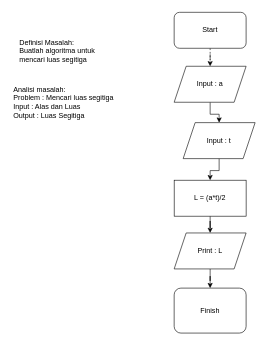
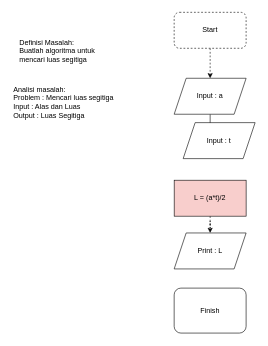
  <mxCell id="0" />
  <mxCell id="1" parent="0" />
  <mxCell id="2" value="" style="edgeStyle=orthogonalEdgeStyle;rounded=0;orthogonalLoop=1;jettySize=auto;html=1;dashed=1;" edge="1" parent="1" source="3" target="8"><mxGeometry relative="1" as="geometry" /></mxCell>
- <mxCell id="3" value="Start" style="rounded=1;whiteSpace=wrap;html=1;" vertex="1" parent="1"><mxGeometry x="290" y="20" width="120" height="60" as="geometry" /></mxCell>
+ <mxCell id="3" value="Start" style="rounded=1;whiteSpace=wrap;html=1;dashed=1;" vertex="1" parent="1"><mxGeometry x="290" y="20" width="120" height="60" as="geometry" /></mxCell>
  <mxCell id="4" value="Finish" style="rounded=1;whiteSpace=wrap;html=1;" vertex="1" parent="1"><mxGeometry x="290" y="480" width="120" height="75" as="geometry" /></mxCell>
  <mxCell id="5" value="Definisi Masalah:&lt;br&gt;&lt;div style=&quot;&quot;&gt;&lt;span style=&quot;background-color: initial;&quot;&gt;Buatlah algoritma untuk mencari luas segitiga&lt;/span&gt;&lt;/div&gt;" style="text;html=1;strokeColor=none;fillColor=none;align=left;verticalAlign=middle;whiteSpace=wrap;rounded=0;" vertex="1" parent="1"><mxGeometry x="30" y="50" width="160" height="70" as="geometry" /></mxCell>
  <mxCell id="6" value="Analisi masalah:&lt;br&gt;Problem : Mencari luas segitiga&lt;br&gt;Input : Alas dan Luas&lt;br&gt;Output : Luas Segitiga" style="text;html=1;strokeColor=none;fillColor=none;align=left;verticalAlign=middle;whiteSpace=wrap;rounded=0;" vertex="1" parent="1"><mxGeometry x="20" y="120" width="210" height="100" as="geometry" /></mxCell>
  <mxCell id="7" value="" style="edgeStyle=orthogonalEdgeStyle;rounded=0;orthogonalLoop=1;jettySize=auto;html=1;" edge="1" parent="1" source="8" target="10"><mxGeometry relative="1" as="geometry" /></mxCell>
- <mxCell id="8" value="Input : a" style="shape=parallelogram;perimeter=parallelogramPerimeter;whiteSpace=wrap;html=1;fixedSize=1;" vertex="1" parent="1"><mxGeometry x="290" y="110" width="120" height="60" as="geometry" /></mxCell>
- <mxCell id="9" style="edgeStyle=orthogonalEdgeStyle;rounded=0;orthogonalLoop=1;jettySize=auto;html=1;exitX=0.5;exitY=1;exitDx=0;exitDy=0;" edge="1" parent="1" source="10" target="12"><mxGeometry relative="1" as="geometry" /></mxCell>
+ <mxCell id="8" value="Input : a" style="shape=parallelogram;perimeter=parallelogramPerimeter;whiteSpace=wrap;html=1;fixedSize=1;" vertex="1" parent="1"><mxGeometry x="290" y="130" width="120" height="60" as="geometry" /></mxCell>
  <mxCell id="10" value="Input : t" style="shape=parallelogram;perimeter=parallelogramPerimeter;whiteSpace=wrap;html=1;fixedSize=1;" vertex="1" parent="1"><mxGeometry x="305" y="204" width="120" height="60" as="geometry" /></mxCell>
- <mxCell id="11" value="" style="edgeStyle=orthogonalEdgeStyle;rounded=0;orthogonalLoop=1;jettySize=auto;html=1;" edge="1" parent="1" source="12" target="14"><mxGeometry relative="1" as="geometry" /></mxCell>
- <mxCell id="12" value="L = (a*t)/2" style="rounded=0;whiteSpace=wrap;html=1;" vertex="1" parent="1"><mxGeometry x="290" y="300" width="120" height="60" as="geometry" /></mxCell>
- <mxCell id="13" value="" style="edgeStyle=orthogonalEdgeStyle;rounded=0;orthogonalLoop=1;jettySize=auto;html=1;" edge="1" parent="1" source="14" target="4"><mxGeometry relative="1" as="geometry" /></mxCell>
+ <mxCell id="11" value="" style="edgeStyle=orthogonalEdgeStyle;rounded=0;orthogonalLoop=1;jettySize=auto;html=1;dashed=1;" edge="1" parent="1" source="12" target="14"><mxGeometry relative="1" as="geometry" /></mxCell>
+ <mxCell id="12" value="L = (a*t)/2" style="rounded=0;whiteSpace=wrap;html=1;fillColor=#f8cecc;" vertex="1" parent="1"><mxGeometry x="290" y="300" width="120" height="60" as="geometry" /></mxCell>
  <mxCell id="14" value="Print : L" style="shape=parallelogram;perimeter=parallelogramPerimeter;whiteSpace=wrap;html=1;fixedSize=1;" vertex="1" parent="1"><mxGeometry x="290" y="388" width="120" height="60" as="geometry" /></mxCell>
